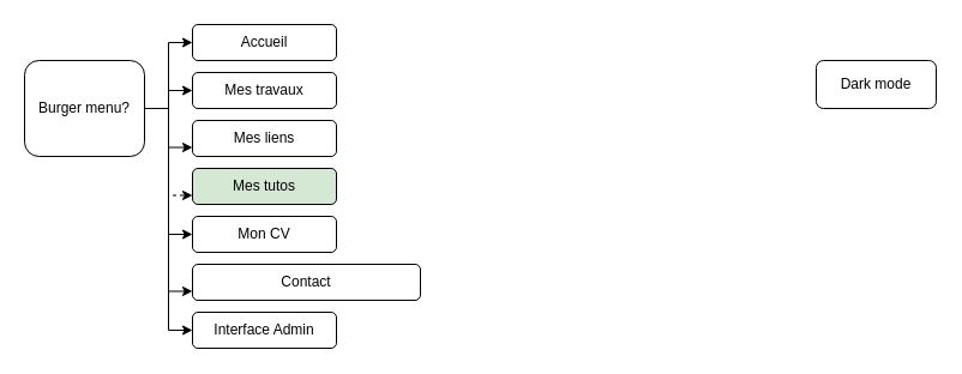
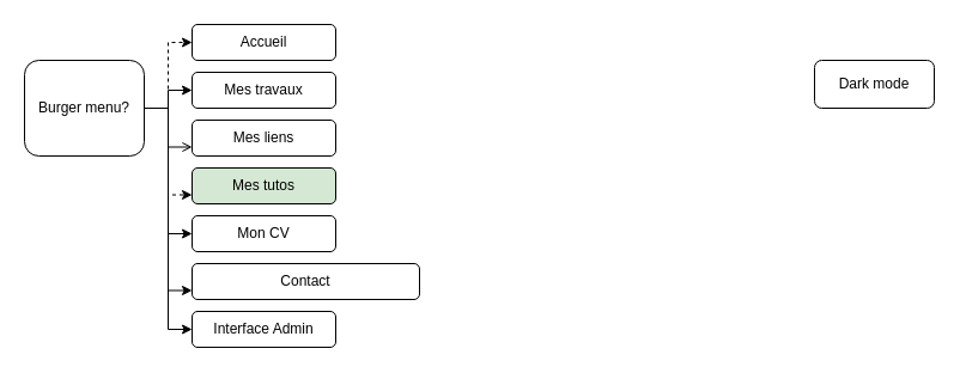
  <mxCell id="0" />
  <mxCell id="1" parent="0" />
  <mxCell id="2" value="Dark mode" style="rounded=1;whiteSpace=wrap;html=1;" vertex="1" parent="1"><mxGeometry x="680" y="50" width="100" height="40" as="geometry" /></mxCell>
  <mxCell id="3" value="" style="edgeStyle=orthogonalEdgeStyle;rounded=0;orthogonalLoop=1;jettySize=auto;html=1;" edge="1" parent="1" source="10" target="11"><mxGeometry relative="1" as="geometry" /></mxCell>
- <mxCell id="4" value="" style="edgeStyle=orthogonalEdgeStyle;rounded=0;orthogonalLoop=1;jettySize=auto;html=1;" edge="1" parent="1" source="10" target="15"><mxGeometry relative="1" as="geometry" /></mxCell>
- <mxCell id="5" style="edgeStyle=orthogonalEdgeStyle;rounded=0;orthogonalLoop=1;jettySize=auto;html=1;entryX=0;entryY=0.75;entryDx=0;entryDy=0;" edge="1" parent="1" source="10" target="12"><mxGeometry relative="1" as="geometry" /></mxCell>
+ <mxCell id="4" value="" style="edgeStyle=orthogonalEdgeStyle;rounded=0;orthogonalLoop=1;jettySize=auto;html=1;dashed=1;" edge="1" parent="1" source="10" target="15"><mxGeometry relative="1" as="geometry" /></mxCell>
+ <mxCell id="5" style="edgeStyle=orthogonalEdgeStyle;rounded=0;orthogonalLoop=1;jettySize=auto;html=1;entryX=0;entryY=0.75;entryDx=0;entryDy=0;endArrow=open;" edge="1" parent="1" source="10" target="12"><mxGeometry relative="1" as="geometry" /></mxCell>
  <mxCell id="6" style="edgeStyle=orthogonalEdgeStyle;rounded=0;orthogonalLoop=1;jettySize=auto;html=1;entryX=0;entryY=0.5;entryDx=0;entryDy=0;" edge="1" parent="1" source="10" target="14"><mxGeometry relative="1" as="geometry" /></mxCell>
  <mxCell id="7" style="edgeStyle=orthogonalEdgeStyle;rounded=0;orthogonalLoop=1;jettySize=auto;html=1;entryX=0;entryY=0.75;entryDx=0;entryDy=0;dashed=1;" edge="1" parent="1" source="10" target="13"><mxGeometry relative="1" as="geometry" /></mxCell>
  <mxCell id="8" style="edgeStyle=orthogonalEdgeStyle;rounded=0;orthogonalLoop=1;jettySize=auto;html=1;entryX=0;entryY=0.75;entryDx=0;entryDy=0;" edge="1" parent="1" source="10" target="16"><mxGeometry relative="1" as="geometry"><Array as="points"><mxPoint x="140" y="90" /><mxPoint x="140" y="243" /></Array></mxGeometry></mxCell>
  <mxCell id="9" style="edgeStyle=orthogonalEdgeStyle;rounded=0;orthogonalLoop=1;jettySize=auto;html=1;entryX=0;entryY=0.5;entryDx=0;entryDy=0;" edge="1" parent="1" source="10" target="17"><mxGeometry relative="1" as="geometry" /></mxCell>
  <mxCell id="10" value="Burger menu?" style="rounded=1;whiteSpace=wrap;html=1;" vertex="1" parent="1"><mxGeometry x="20" y="50" width="100" height="80" as="geometry" /></mxCell>
  <mxCell id="11" value="Mes travaux" style="rounded=1;whiteSpace=wrap;html=1;" vertex="1" parent="1"><mxGeometry x="160" y="60" width="120" height="30" as="geometry" /></mxCell>
  <mxCell id="12" value="Mes liens" style="rounded=1;whiteSpace=wrap;html=1;" vertex="1" parent="1"><mxGeometry x="160" y="100" width="120" height="30" as="geometry" /></mxCell>
  <mxCell id="13" value="Mes tutos" style="rounded=1;whiteSpace=wrap;html=1;fillColor=#d5e8d4;" vertex="1" parent="1"><mxGeometry x="160" y="140" width="120" height="30" as="geometry" /></mxCell>
  <mxCell id="14" value="Mon CV" style="rounded=1;whiteSpace=wrap;html=1;" vertex="1" parent="1"><mxGeometry x="160" y="180" width="120" height="30" as="geometry" /></mxCell>
  <mxCell id="15" value="Accueil" style="rounded=1;whiteSpace=wrap;html=1;" vertex="1" parent="1"><mxGeometry x="160" y="20" width="120" height="30" as="geometry" /></mxCell>
  <mxCell id="16" value="Contact" style="rounded=1;whiteSpace=wrap;html=1;" vertex="1" parent="1"><mxGeometry x="160" y="220" width="190" height="30" as="geometry" /></mxCell>
  <mxCell id="17" value="Interface Admin" style="rounded=1;whiteSpace=wrap;html=1;" vertex="1" parent="1"><mxGeometry x="160" y="260" width="120" height="30" as="geometry" /></mxCell>
